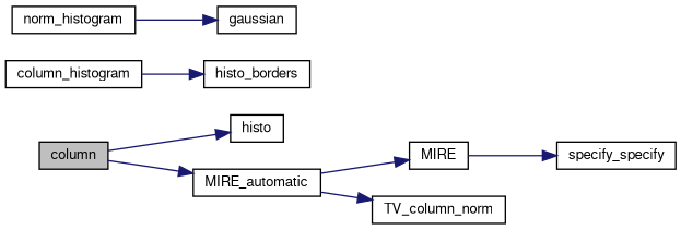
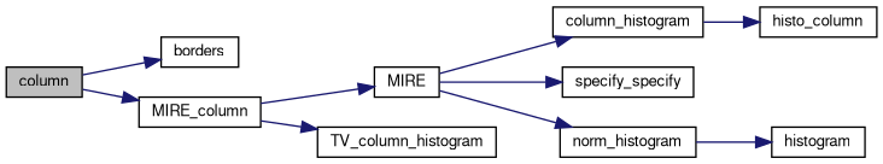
  digraph {
    rankdir=LR
    node [color=black fillcolor=white fontname=FreeSans fontsize=10 shape=record style=filled]
    edge [color=midnightblue fontname=FreeSans fontsize=10 labelfontname=FreeSans labelfontsize=10 style=solid]
    n1 [fillcolor=grey75 fontcolor=black height=0.2 label=column width=0.4]
-   n2 [height=0.2 label=histo width=0.4]
-   n3 [height=0.2 label=MIRE_automatic width=0.4]
+   n2 [height=0.2 label=borders width=0.4]
+   n3 [height=0.2 label=MIRE_column width=0.4]
    n4 [height=0.2 label=MIRE width=0.4]
-   n5 [height=0.2 label=TV_column_norm width=0.4]
+   n5 [height=0.2 label=TV_column_histogram width=0.4]
    n6 [height=0.2 label=column_histogram width=0.4]
    n7 [height=0.2 label=specify_specify width=0.4]
    n8 [height=0.2 label=norm_histogram width=0.4]
-   n9 [height=0.2 label=histo_borders width=0.4]
-   n10 [height=0.2 label=gaussian width=0.4]
+   n9 [height=0.2 label=histo_column width=0.4]
+   n10 [height=0.2 label=histogram width=0.4]
    n1 -> n2
    n1 -> n3
    n3 -> n4
    n3 -> n5
+   n4 -> n6
    n4 -> n7
+   n4 -> n8
    n6 -> n9
    n8 -> n10
  }
